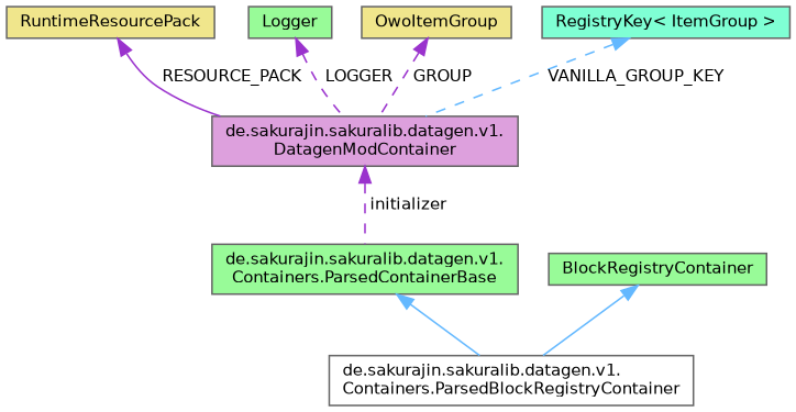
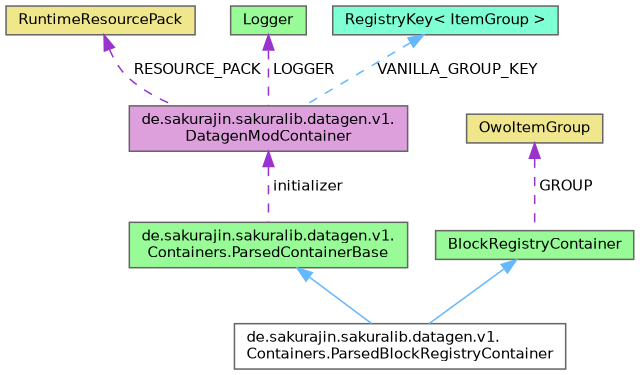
  digraph {
    rankdir=TB
    node [color=gray40 fillcolor=palegreen fontname=Helvetica fontsize=10 shape=box style=filled]
    edge [color=darkorchid3 dir=back fontname=Helvetica fontsize=10 labelfontname=Helvetica labelfontsize=10 style=dashed]
    n1 [fillcolor=white fontcolor=black height=0.2 label="de.sakurajin.sakuralib.datagen.v1.\lContainers.ParsedBlockRegistryContainer" width=0.4]
    n2 [height=0.2 label="de.sakurajin.sakuralib.datagen.v1.\lContainers.ParsedContainerBase" width=0.4]
    n3 [fillcolor=plum height=0.2 label="de.sakurajin.sakuralib.datagen.v1.\lDatagenModContainer" width=0.4]
    n4 [fillcolor=khaki height=0.2 label=RuntimeResourcePack width=0.4]
    n5 [height=0.2 label=Logger width=0.4]
    n6 [fillcolor=khaki height=0.2 label=OwoItemGroup width=0.4]
    n7 [fillcolor=aquamarine height=0.2 label="RegistryKey\< ItemGroup \>" width=0.4]
    n8 [height=0.2 label=BlockRegistryContainer width=0.4]
    n2 -> n1 [color=steelblue1 style=solid]
    n3 -> n2 [label=" initializer"]
-   n4 -> n3 [label=" RESOURCE_PACK" style=solid]
+   n4 -> n3 [label=" RESOURCE_PACK"]
    n5 -> n3 [label=" LOGGER"]
-   n6 -> n3 [label=" GROUP"]
+   n6 -> n8 [label=" GROUP"]
    n7 -> n3 [color=steelblue1 label=" VANILLA_GROUP_KEY"]
    n8 -> n1 [color=steelblue1 style=solid]
  }
